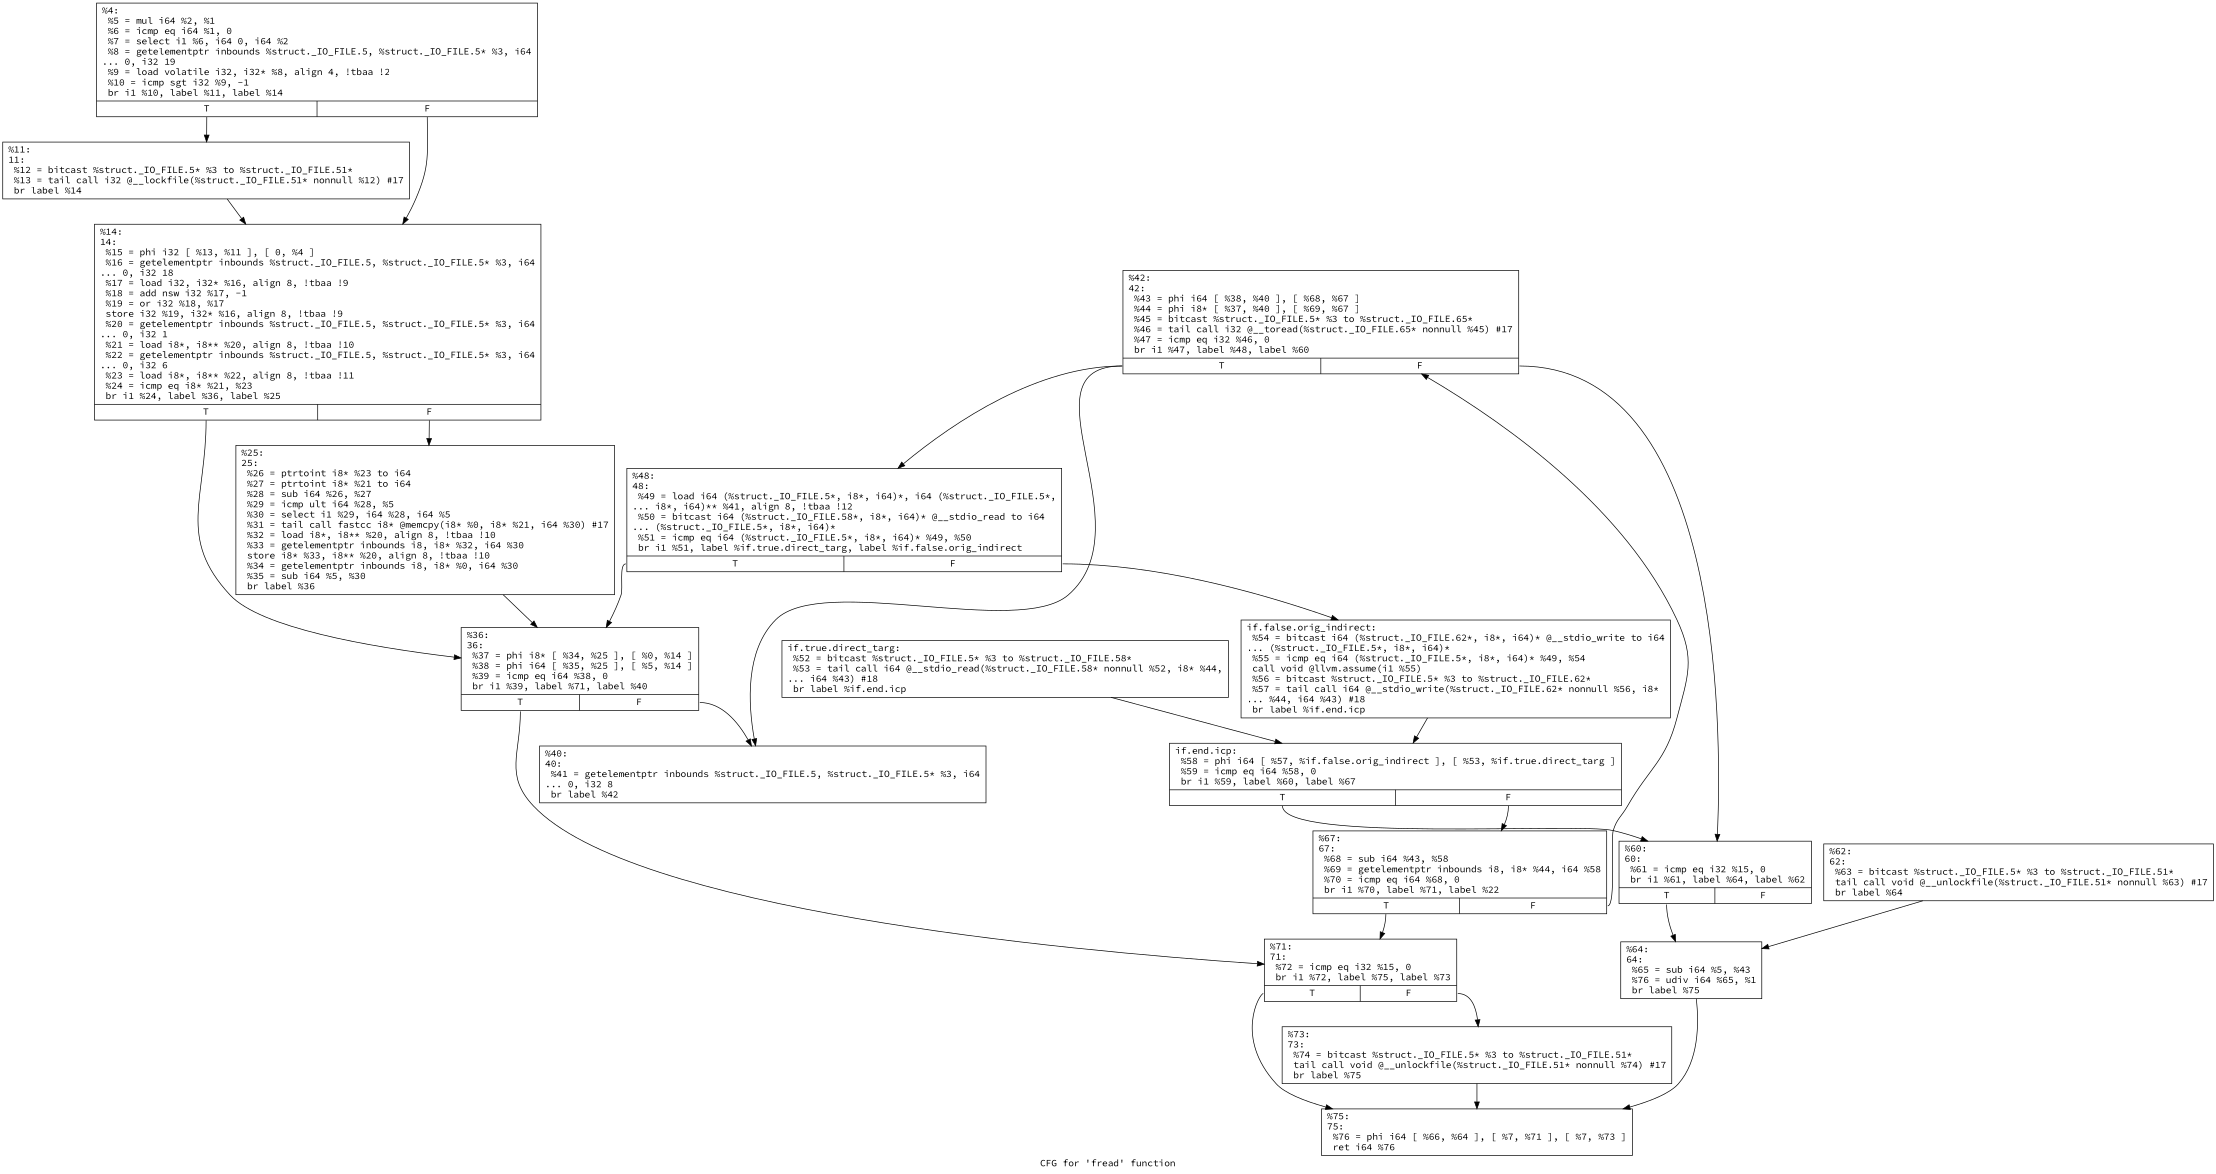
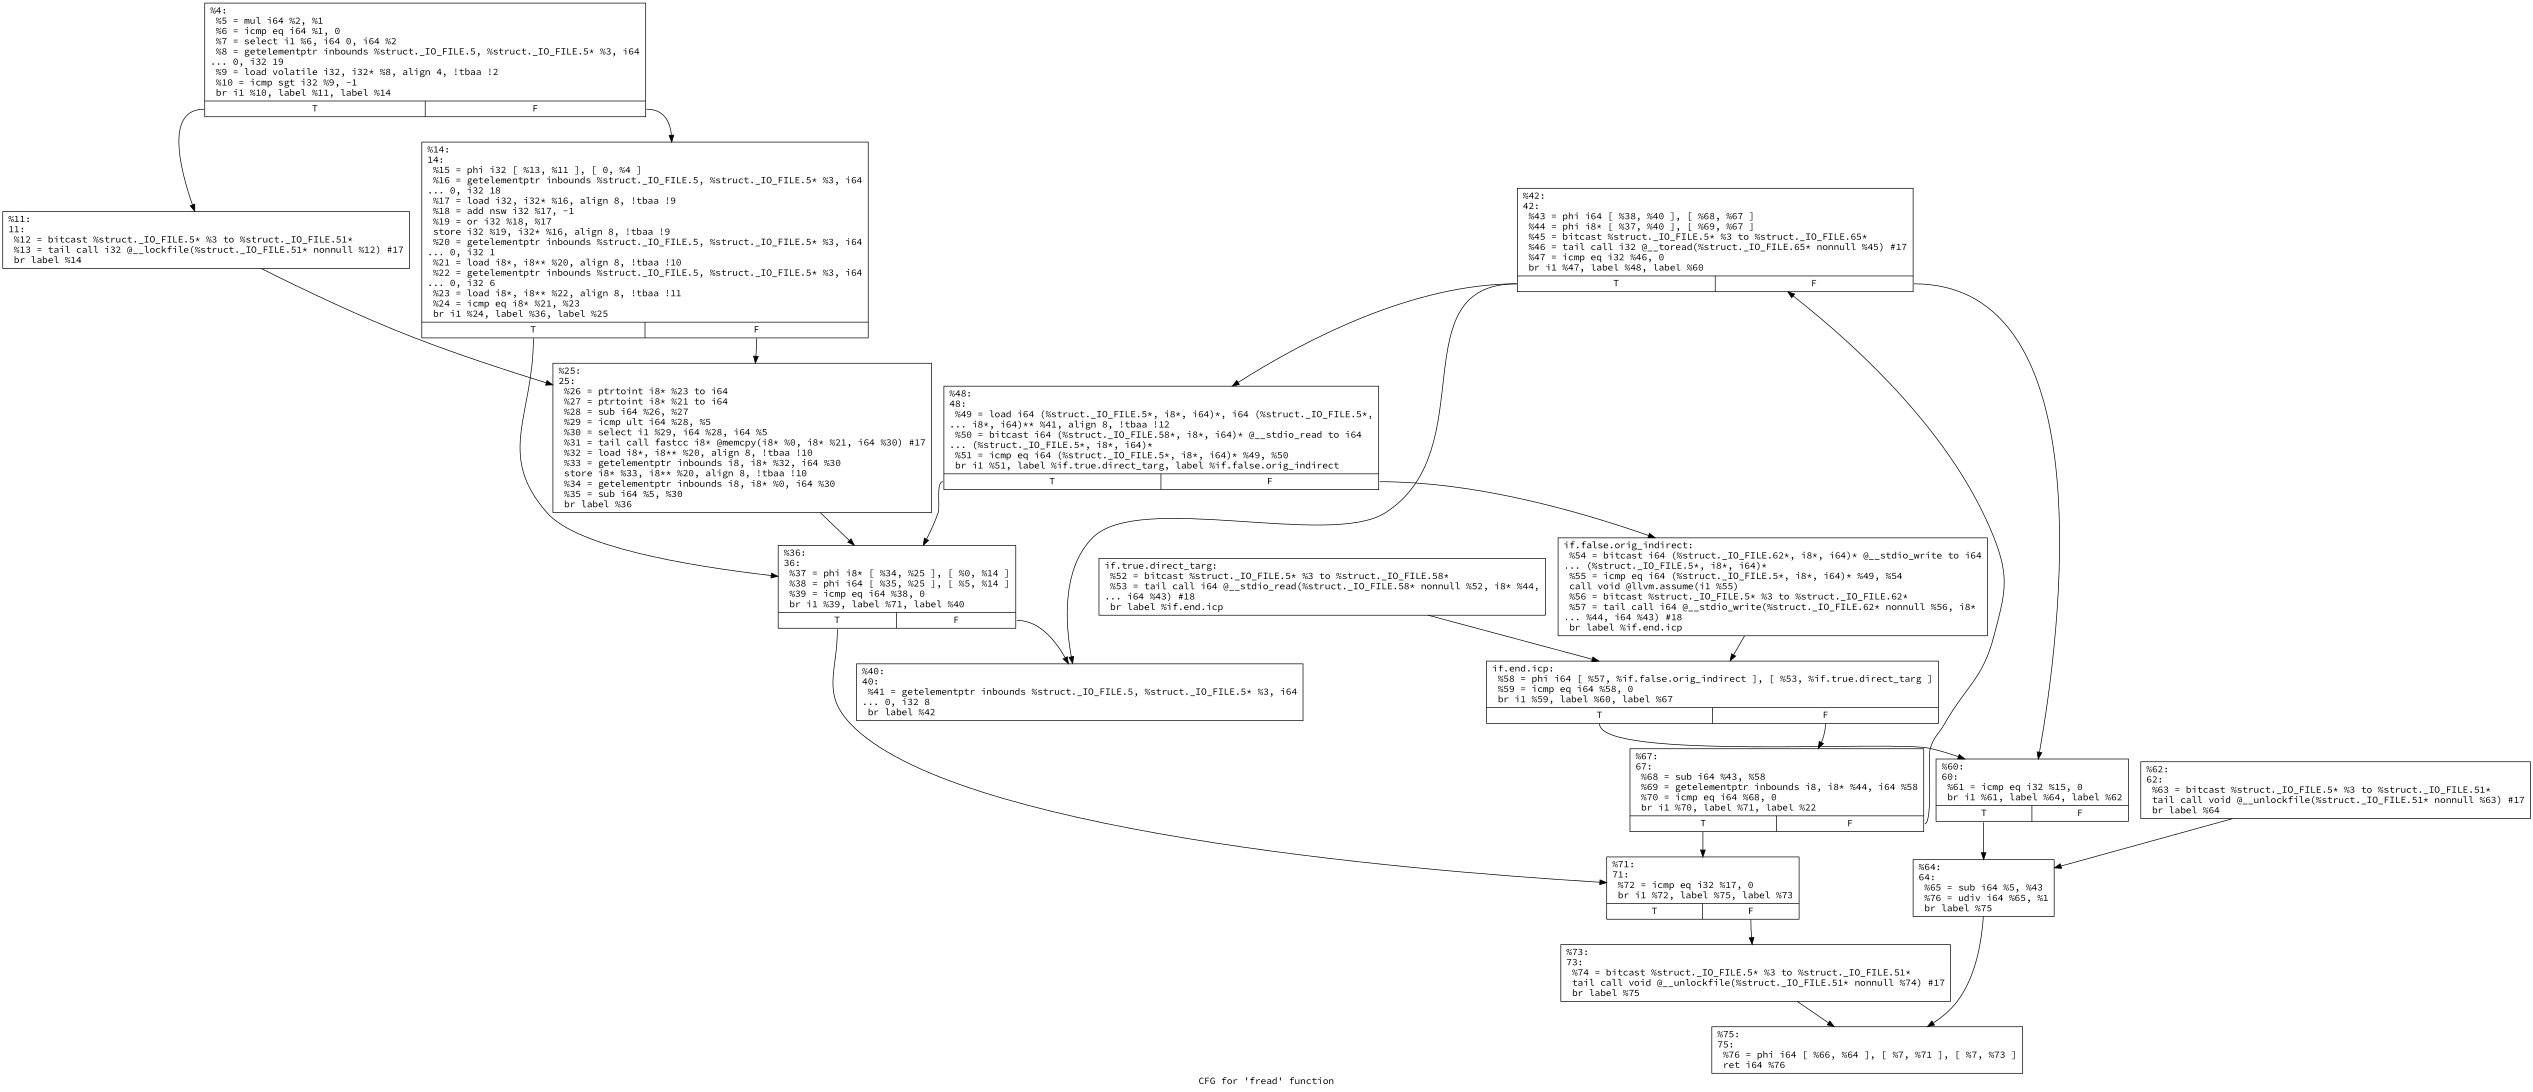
  digraph {
    fontname="Source Code Pro"
    label="CFG for 'fread' function"
    node [fontname="Source Code Pro" shape=record]
    edge [fontname="Source Code Pro" tailport=s0]
    n1 [label="{%4:\l  %5 = mul i64 %2, %1\l  %6 = icmp eq i64 %1, 0\l  %7 = select i1 %6, i64 0, i64 %2\l  %8 = getelementptr inbounds %struct._IO_FILE.5, %struct._IO_FILE.5* %3, i64\l... 0, i32 19\l  %9 = load volatile i32, i32* %8, align 4, !tbaa !2\l  %10 = icmp sgt i32 %9, -1\l  br i1 %10, label %11, label %14\l|{<s0>T|<s1>F}}"]
    n2 [label="{%11:\l11:                                               \l  %12 = bitcast %struct._IO_FILE.5* %3 to %struct._IO_FILE.51*\l  %13 = tail call i32 @__lockfile(%struct._IO_FILE.51* nonnull %12) #17\l  br label %14\l}"]
    n3 [label="{%14:\l14:                                               \l  %15 = phi i32 [ %13, %11 ], [ 0, %4 ]\l  %16 = getelementptr inbounds %struct._IO_FILE.5, %struct._IO_FILE.5* %3, i64\l... 0, i32 18\l  %17 = load i32, i32* %16, align 8, !tbaa !9\l  %18 = add nsw i32 %17, -1\l  %19 = or i32 %18, %17\l  store i32 %19, i32* %16, align 8, !tbaa !9\l  %20 = getelementptr inbounds %struct._IO_FILE.5, %struct._IO_FILE.5* %3, i64\l... 0, i32 1\l  %21 = load i8*, i8** %20, align 8, !tbaa !10\l  %22 = getelementptr inbounds %struct._IO_FILE.5, %struct._IO_FILE.5* %3, i64\l... 0, i32 6\l  %23 = load i8*, i8** %22, align 8, !tbaa !11\l  %24 = icmp eq i8* %21, %23\l  br i1 %24, label %36, label %25\l|{<s0>T|<s1>F}}"]
    n4 [label="{%36:\l36:                                               \l  %37 = phi i8* [ %34, %25 ], [ %0, %14 ]\l  %38 = phi i64 [ %35, %25 ], [ %5, %14 ]\l  %39 = icmp eq i64 %38, 0\l  br i1 %39, label %71, label %40\l|{<s0>T|<s1>F}}"]
    n5 [label="{%25:\l25:                                               \l  %26 = ptrtoint i8* %23 to i64\l  %27 = ptrtoint i8* %21 to i64\l  %28 = sub i64 %26, %27\l  %29 = icmp ult i64 %28, %5\l  %30 = select i1 %29, i64 %28, i64 %5\l  %31 = tail call fastcc i8* @memcpy(i8* %0, i8* %21, i64 %30) #17\l  %32 = load i8*, i8** %20, align 8, !tbaa !10\l  %33 = getelementptr inbounds i8, i8* %32, i64 %30\l  store i8* %33, i8** %20, align 8, !tbaa !10\l  %34 = getelementptr inbounds i8, i8* %0, i64 %30\l  %35 = sub i64 %5, %30\l  br label %36\l}"]
-   n6 [label="{%71:\l71:                                               \l  %72 = icmp eq i32 %15, 0\l  br i1 %72, label %75, label %73\l|{<s0>T|<s1>F}}"]
+   n6 [label="{%71:\l71:                                               \l  %72 = icmp eq i32 %17, 0\l  br i1 %72, label %75, label %73\l|{<s0>T|<s1>F}}"]
    n7 [label="{%40:\l40:                                               \l  %41 = getelementptr inbounds %struct._IO_FILE.5, %struct._IO_FILE.5* %3, i64\l... 0, i32 8\l  br label %42\l}"]
    n8 [label="{%75:\l75:                                               \l  %76 = phi i64 [ %66, %64 ], [ %7, %71 ], [ %7, %73 ]\l  ret i64 %76\l}"]
    n9 [label="{%73:\l73:                                               \l  %74 = bitcast %struct._IO_FILE.5* %3 to %struct._IO_FILE.51*\l  tail call void @__unlockfile(%struct._IO_FILE.51* nonnull %74) #17\l  br label %75\l}"]
    n10 [label="{%42:\l42:                                               \l  %43 = phi i64 [ %38, %40 ], [ %68, %67 ]\l  %44 = phi i8* [ %37, %40 ], [ %69, %67 ]\l  %45 = bitcast %struct._IO_FILE.5* %3 to %struct._IO_FILE.65*\l  %46 = tail call i32 @__toread(%struct._IO_FILE.65* nonnull %45) #17\l  %47 = icmp eq i32 %46, 0\l  br i1 %47, label %48, label %60\l|{<s0>T|<s1>F}}"]
    n11 [label="{%48:\l48:                                               \l  %49 = load i64 (%struct._IO_FILE.5*, i8*, i64)*, i64 (%struct._IO_FILE.5*,\l... i8*, i64)** %41, align 8, !tbaa !12\l  %50 = bitcast i64 (%struct._IO_FILE.58*, i8*, i64)* @__stdio_read to i64\l... (%struct._IO_FILE.5*, i8*, i64)*\l  %51 = icmp eq i64 (%struct._IO_FILE.5*, i8*, i64)* %49, %50\l  br i1 %51, label %if.true.direct_targ, label %if.false.orig_indirect\l|{<s0>T|<s1>F}}"]
    n12 [label="{%60:\l60:                                               \l  %61 = icmp eq i32 %15, 0\l  br i1 %61, label %64, label %62\l|{<s0>T|<s1>F}}"]
    n13 [label="{if.false.orig_indirect:                           \l  %54 = bitcast i64 (%struct._IO_FILE.62*, i8*, i64)* @__stdio_write to i64\l... (%struct._IO_FILE.5*, i8*, i64)*\l  %55 = icmp eq i64 (%struct._IO_FILE.5*, i8*, i64)* %49, %54\l  call void @llvm.assume(i1 %55)\l  %56 = bitcast %struct._IO_FILE.5* %3 to %struct._IO_FILE.62*\l  %57 = tail call i64 @__stdio_write(%struct._IO_FILE.62* nonnull %56, i8*\l... %44, i64 %43) #18\l  br label %if.end.icp\l}"]
    n14 [label="{%64:\l64:                                               \l  %65 = sub i64 %5, %43\l  %76 = udiv i64 %65, %1\l  br label %75\l}"]
    n15 [label="{if.true.direct_targ:                              \l  %52 = bitcast %struct._IO_FILE.5* %3 to %struct._IO_FILE.58*\l  %53 = tail call i64 @__stdio_read(%struct._IO_FILE.58* nonnull %52, i8* %44,\l... i64 %43) #18\l  br label %if.end.icp\l}"]
    n16 [label="{if.end.icp:                                       \l  %58 = phi i64 [ %57, %if.false.orig_indirect ], [ %53, %if.true.direct_targ ]\l  %59 = icmp eq i64 %58, 0\l  br i1 %59, label %60, label %67\l|{<s0>T|<s1>F}}"]
    n17 [label="{%62:\l62:                                               \l  %63 = bitcast %struct._IO_FILE.5* %3 to %struct._IO_FILE.51*\l  tail call void @__unlockfile(%struct._IO_FILE.51* nonnull %63) #17\l  br label %64\l}"]
    n18 [label="{%67:\l67:                                               \l  %68 = sub i64 %43, %58\l  %69 = getelementptr inbounds i8, i8* %44, i64 %58\l  %70 = icmp eq i64 %68, 0\l  br i1 %70, label %71, label %22\l|{<s0>T|<s1>F}}"]
    n1 -> n2
    n1 -> n3 [tailport=s1]
-   n2 -> n3
+   n2 -> n5
    n3 -> n4
    n3 -> n5 [tailport=s1]
    n4 -> n6
    n4 -> n7 [tailport=s1]
    n5 -> n4
-   n6 -> n8
    n6 -> n9 [tailport=s1]
    n9 -> n8
    n10 -> n7
    n10 -> n11
    n10 -> n12 [tailport=s1]
    n11 -> n4
    n11 -> n13 [tailport=s1]
    n12 -> n14
    n13 -> n16
    n14 -> n8
    n15 -> n16
    n16 -> n12
    n16 -> n18 [tailport=s1]
    n17 -> n14
    n18 -> n6
    n18 -> n10 [tailport=s1]
  }
